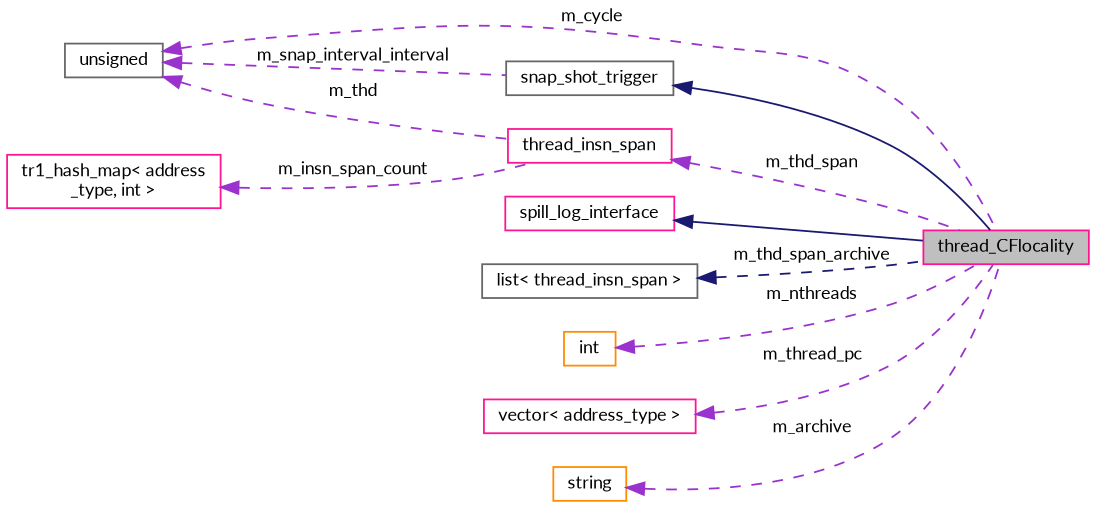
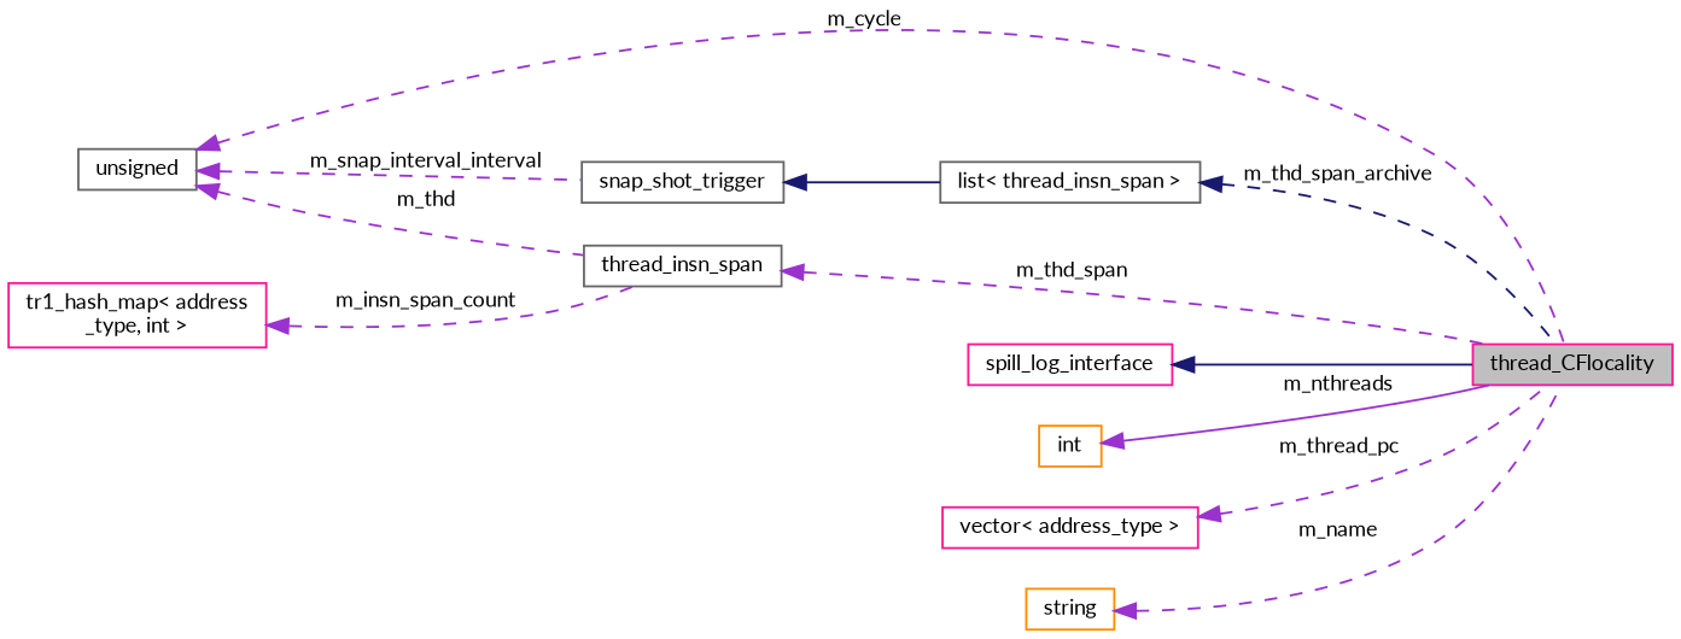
  digraph {
    fontname=Lato
    rankdir=LR
    node [color=deeppink fontname=Lato fontsize=10 shape=record]
    edge [color=darkorchid3 dir=back fontname=Lato fontsize=10 labelfontname=FreeSans labelfontsize=10 style=dashed]
    n1 [fillcolor=grey75 fontcolor=black height=0.2 label=thread_CFlocality style=filled width=0.4]
    n2 [color=gray40 height=0.2 label=snap_shot_trigger width=0.4]
    n3 [color=gray40 height=0.2 label=unsigned width=0.4]
-   n4 [height=0.2 label=thread_insn_span width=0.4]
+   n4 [color=gray40 height=0.2 label=thread_insn_span width=0.4]
    n5 [height=0.2 label=spill_log_interface width=0.4]
    n6 [color=gray40 height=0.2 label="list\< thread_insn_span \>" width=0.4]
    n7 [color=darkorange height=0.2 label=int width=0.4]
    n8 [height=0.2 label="vector\< address_type \>" width=0.4]
    n9 [color=darkorange height=0.2 label=string width=0.4]
    n10 [height=0.2 label="tr1_hash_map\< address\l_type, int \>" width=0.4]
-   n2 -> n1 [color=midnightblue style=solid]
+   n2 -> n6 [color=midnightblue style=solid]
    n3 -> n1 [label=" m_cycle"]
    n3 -> n2 [label=" m_snap_interval_interval"]
    n3 -> n4 [label=" m_thd"]
    n4 -> n1 [label=" m_thd_span"]
    n5 -> n1 [color=midnightblue style=solid]
    n6 -> n1 [color=midnightblue label=" m_thd_span_archive"]
-   n7 -> n1 [label=" m_nthreads"]
+   n7 -> n1 [label=" m_nthreads" style=solid]
    n8 -> n1 [label=" m_thread_pc"]
-   n9 -> n1 [label=" m_archive"]
+   n9 -> n1 [label=" m_name"]
    n10 -> n4 [label=" m_insn_span_count"]
  }
